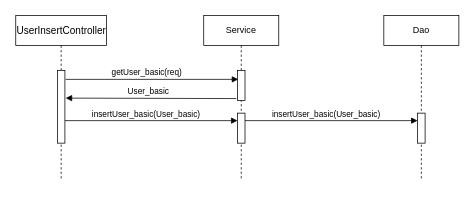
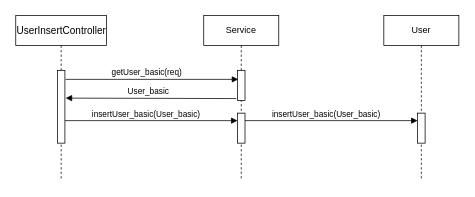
  <mxCell id="0" />
  <mxCell id="1" parent="0" />
- <mxCell id="2" value="Dao" style="shape=umlLifeline;perimeter=lifelinePerimeter;whiteSpace=wrap;html=1;container=1;collapsible=0;recursiveResize=0;outlineConnect=0;" vertex="1" parent="1"><mxGeometry x="511" y="20" width="100" height="220" as="geometry" /></mxCell>
+ <mxCell id="2" value="User" style="shape=umlLifeline;perimeter=lifelinePerimeter;whiteSpace=wrap;html=1;container=1;collapsible=0;recursiveResize=0;outlineConnect=0;" vertex="1" parent="1"><mxGeometry x="511" y="20" width="100" height="220" as="geometry" /></mxCell>
  <mxCell id="3" value="" style="html=1;points=[];perimeter=orthogonalPerimeter;" vertex="1" parent="2"><mxGeometry x="45" y="130" width="10" height="40" as="geometry" /></mxCell>
  <mxCell id="4" value="Service" style="shape=umlLifeline;perimeter=lifelinePerimeter;whiteSpace=wrap;html=1;container=1;collapsible=0;recursiveResize=0;outlineConnect=0;" vertex="1" parent="1"><mxGeometry x="271" y="20" width="100" height="220" as="geometry" /></mxCell>
  <mxCell id="5" value="" style="html=1;points=[];perimeter=orthogonalPerimeter;" vertex="1" parent="4"><mxGeometry x="45" y="130" width="10" height="40" as="geometry" /></mxCell>
  <mxCell id="6" value="&lt;span style=&quot;font-size: 10pt ; font-family: &amp;#34;arial&amp;#34;&quot;&gt;UserInsertController&lt;/span&gt;" style="shape=umlLifeline;perimeter=lifelinePerimeter;whiteSpace=wrap;html=1;container=1;collapsible=0;recursiveResize=0;outlineConnect=0;" vertex="1" parent="1"><mxGeometry x="20.5" y="20" width="121" height="220" as="geometry" /></mxCell>
  <mxCell id="7" value="" style="html=1;points=[];perimeter=orthogonalPerimeter;" vertex="1" parent="1"><mxGeometry x="76" y="93" width="10" height="97" as="geometry" /></mxCell>
  <mxCell id="8" value="getUser_basic(req)" style="html=1;verticalAlign=bottom;endArrow=block;" edge="1" parent="1"><mxGeometry x="-0.058" width="80" relative="1" as="geometry"><mxPoint x="87" y="105" as="sourcePoint" /><mxPoint x="317" y="105" as="targetPoint" /><mxPoint as="offset" /></mxGeometry></mxCell>
  <mxCell id="9" value="insertUser_basic(User_basic)" style="html=1;verticalAlign=bottom;endArrow=block;" edge="1" parent="1"><mxGeometry x="-0.058" width="80" relative="1" as="geometry"><mxPoint x="86" y="160" as="sourcePoint" /><mxPoint x="316" y="160" as="targetPoint" /><mxPoint as="offset" /></mxGeometry></mxCell>
  <mxCell id="10" value="" style="html=1;points=[];perimeter=orthogonalPerimeter;" vertex="1" parent="1"><mxGeometry x="316" y="93" width="10" height="40" as="geometry" /></mxCell>
  <mxCell id="11" value="User_basic" style="html=1;verticalAlign=bottom;endArrow=block;exitX=-0.162;exitY=0.94;exitDx=0;exitDy=0;exitPerimeter=0;" edge="1" parent="1" source="10"><mxGeometry x="0.033" width="80" relative="1" as="geometry"><mxPoint x="307" y="130" as="sourcePoint" /><mxPoint x="87" y="130" as="targetPoint" /><mxPoint as="offset" /></mxGeometry></mxCell>
  <mxCell id="12" value="insertUser_basic(User_basic)" style="html=1;verticalAlign=bottom;endArrow=block;" edge="1" parent="1"><mxGeometry x="-0.058" width="80" relative="1" as="geometry"><mxPoint x="326" y="160" as="sourcePoint" /><mxPoint x="556" y="160" as="targetPoint" /><mxPoint as="offset" /></mxGeometry></mxCell>
